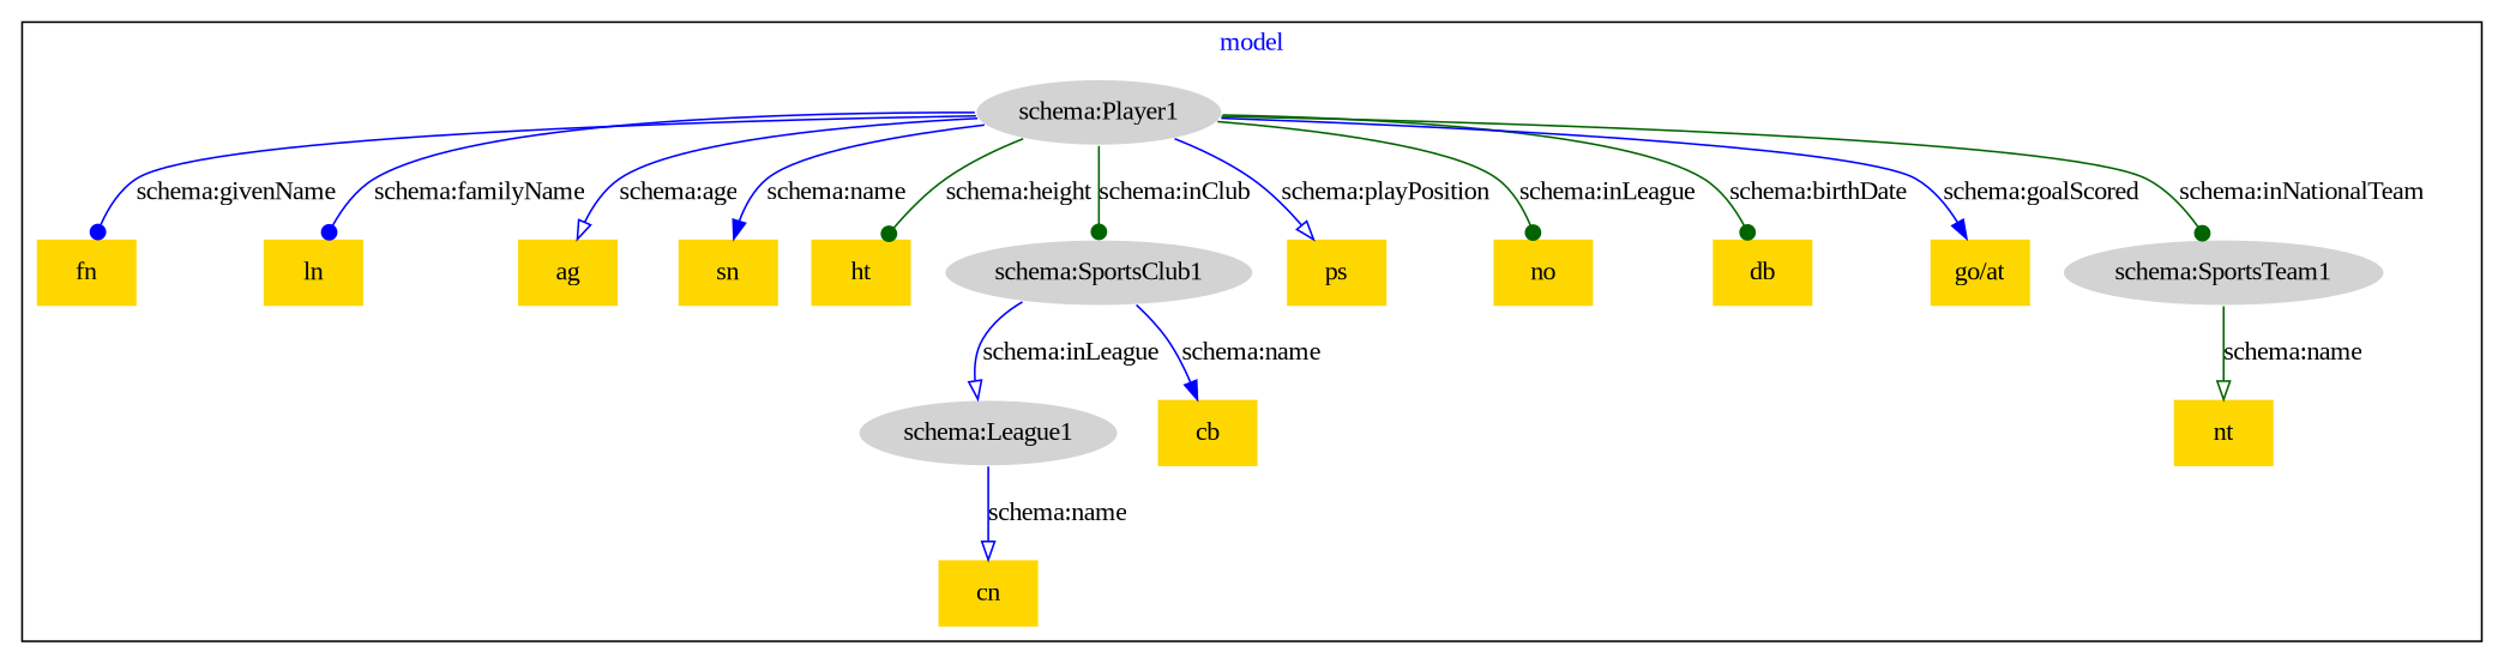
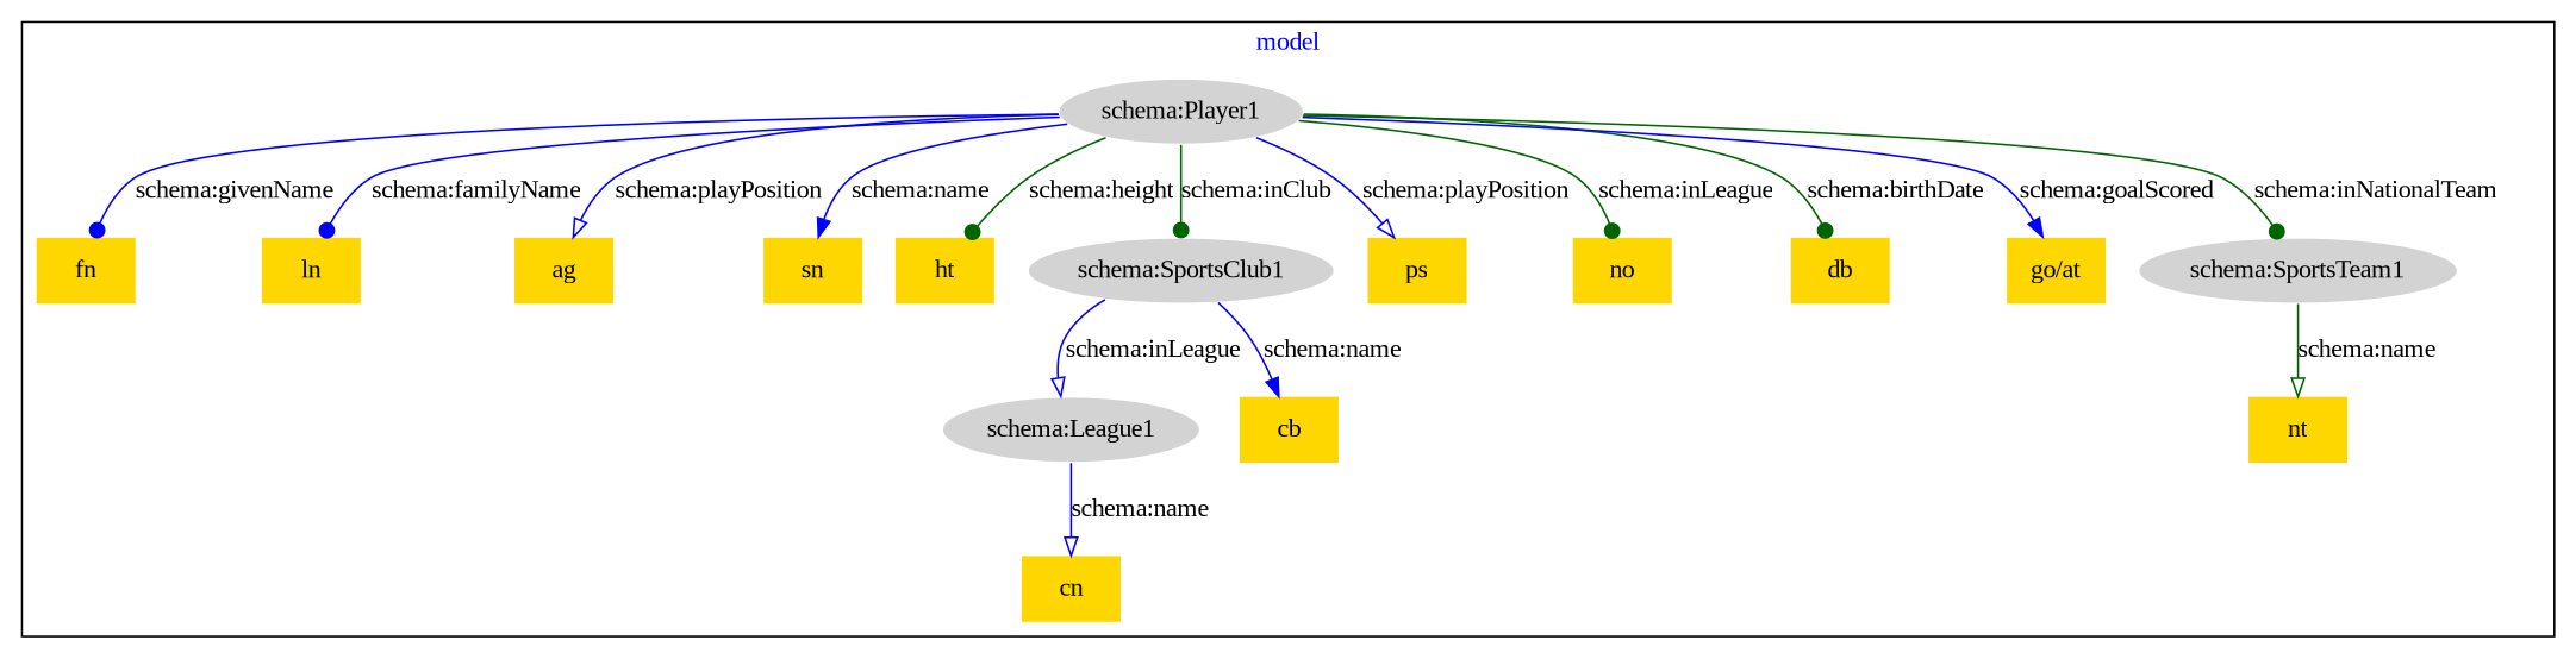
  digraph {
    fontcolor=blue
    fontname="Liberation Serif"
    remincross=true
    node [fillcolor=gold fontname="Liberation Serif" style=filled shape=plaintext]
    edge [arrowhead=dot color=blue fontcolor=black fontname="Liberation Serif"]
    n1 [color=white fillcolor=lightgray label="schema:Player1" shape=""]
    n2 [label=fn]
    n3 [label=ln]
    n4 [color=white fillcolor=lightgray label="schema:League1" shape=""]
    n5 [label=cn]
    n6 [label=ag]
    n7 [label=sn]
    n8 [label=ht]
    n9 [color=white fillcolor=lightgray label="schema:SportsClub1" shape=""]
    n10 [label=cb]
    n11 [label=ps]
    n12 [label=no]
    n13 [label=db]
    n14 [label="go/at"]
    n15 [color=white fillcolor=lightgray label="schema:SportsTeam1" shape=""]
    n16 [label=nt]
    subgraph cluster_1 {
      label=model
      n1
      n2
      n3
      n4
      n5
      n6
      n7
      n8
      n9
      n10
      n11
      n12
      n13
      n14
      n15
      n16
    }
    n1 -> n2 [label="schema:givenName"]
    n1 -> n3 [label="schema:familyName"]
-   n1 -> n6 [arrowhead=onormal label="schema:age"]
+   n1 -> n6 [arrowhead=onormal label="schema:playPosition"]
    n1 -> n7 [arrowhead=normal label="schema:name"]
    n1 -> n8 [color=darkgreen label="schema:height"]
    n1 -> n9 [color=darkgreen label="schema:inClub"]
    n1 -> n11 [arrowhead=onormal label="schema:playPosition"]
    n1 -> n12 [color=darkgreen label="schema:inLeague"]
    n1 -> n13 [color=darkgreen label="schema:birthDate"]
    n1 -> n14 [arrowhead=normal label="schema:goalScored"]
    n1 -> n15 [color=darkgreen label="schema:inNationalTeam"]
    n4 -> n5 [arrowhead=onormal label="schema:name"]
    n9 -> n4 [arrowhead=onormal label="schema:inLeague"]
    n9 -> n10 [arrowhead=normal label="schema:name"]
    n15 -> n16 [arrowhead=onormal color=darkgreen label="schema:name"]
  }
